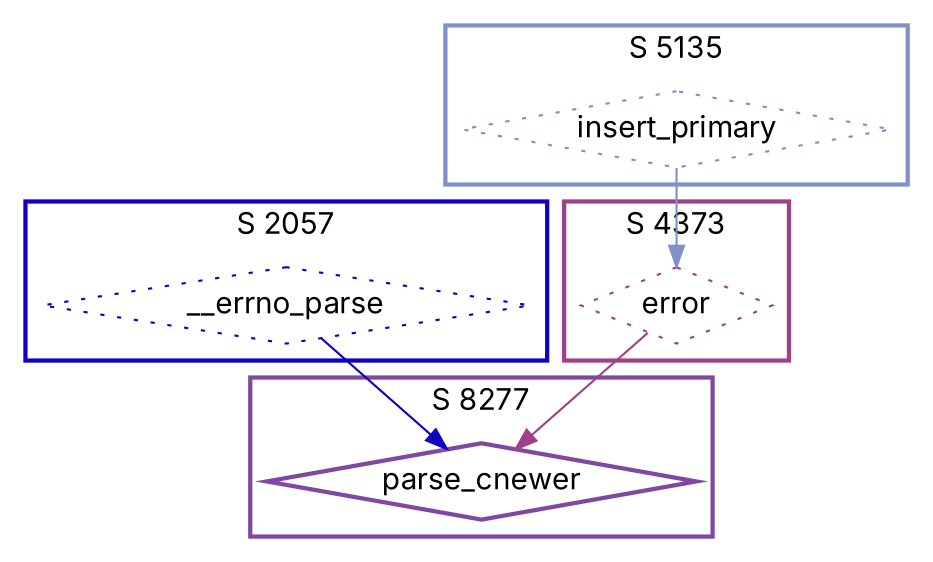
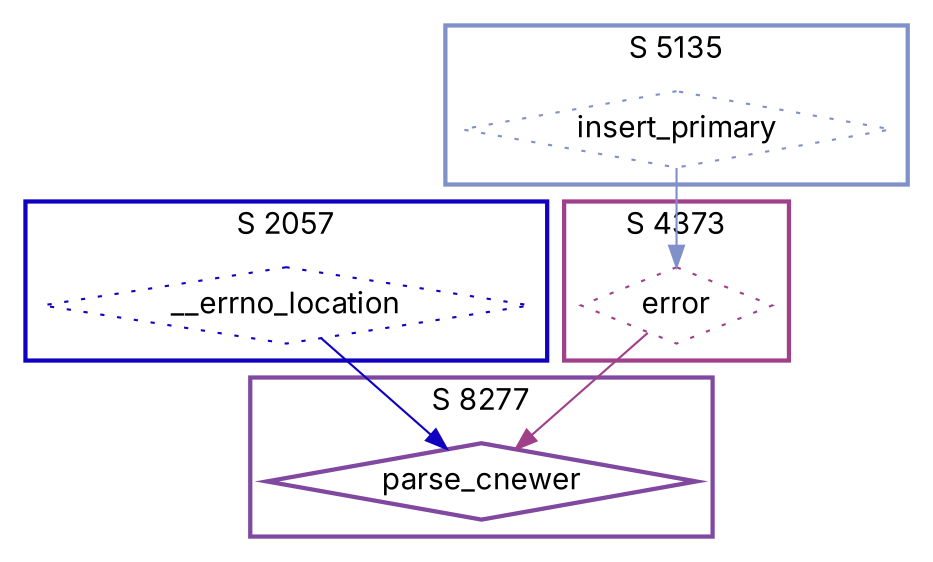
  digraph {
    fontname=Inter
    node [fontname=Inter shape=diamond style=dotted]
    edge [fontname=Inter]
-   n1 [color="#1000C0" label=__errno_parse]
+   n1 [color="#1000C0" label=__errno_location]
    n2 [color="#A04088" label=error]
    n3 [color="#8090C8" label=insert_primary]
    n4 [color="#8048A0" label=parse_cnewer style=bold]
    subgraph cluster_1 {
      color="#1000C0"
      label="S 2057"
      style=bold
      n1
    }
    subgraph cluster_2 {
      color="#A04088"
      label="S 4373"
      style=bold
      n2
    }
    subgraph cluster_3 {
      color="#8090C8"
      label="S 5135"
      style=bold
      n3
    }
    subgraph cluster_4 {
      color="#8048A0"
      label="S 8277"
      style=bold
      n4
    }
    n1 -> n4 [color="#1000C0"]
    n2 -> n4 [color="#A04088"]
    n3 -> n2 [color="#8090C8"]
  }
